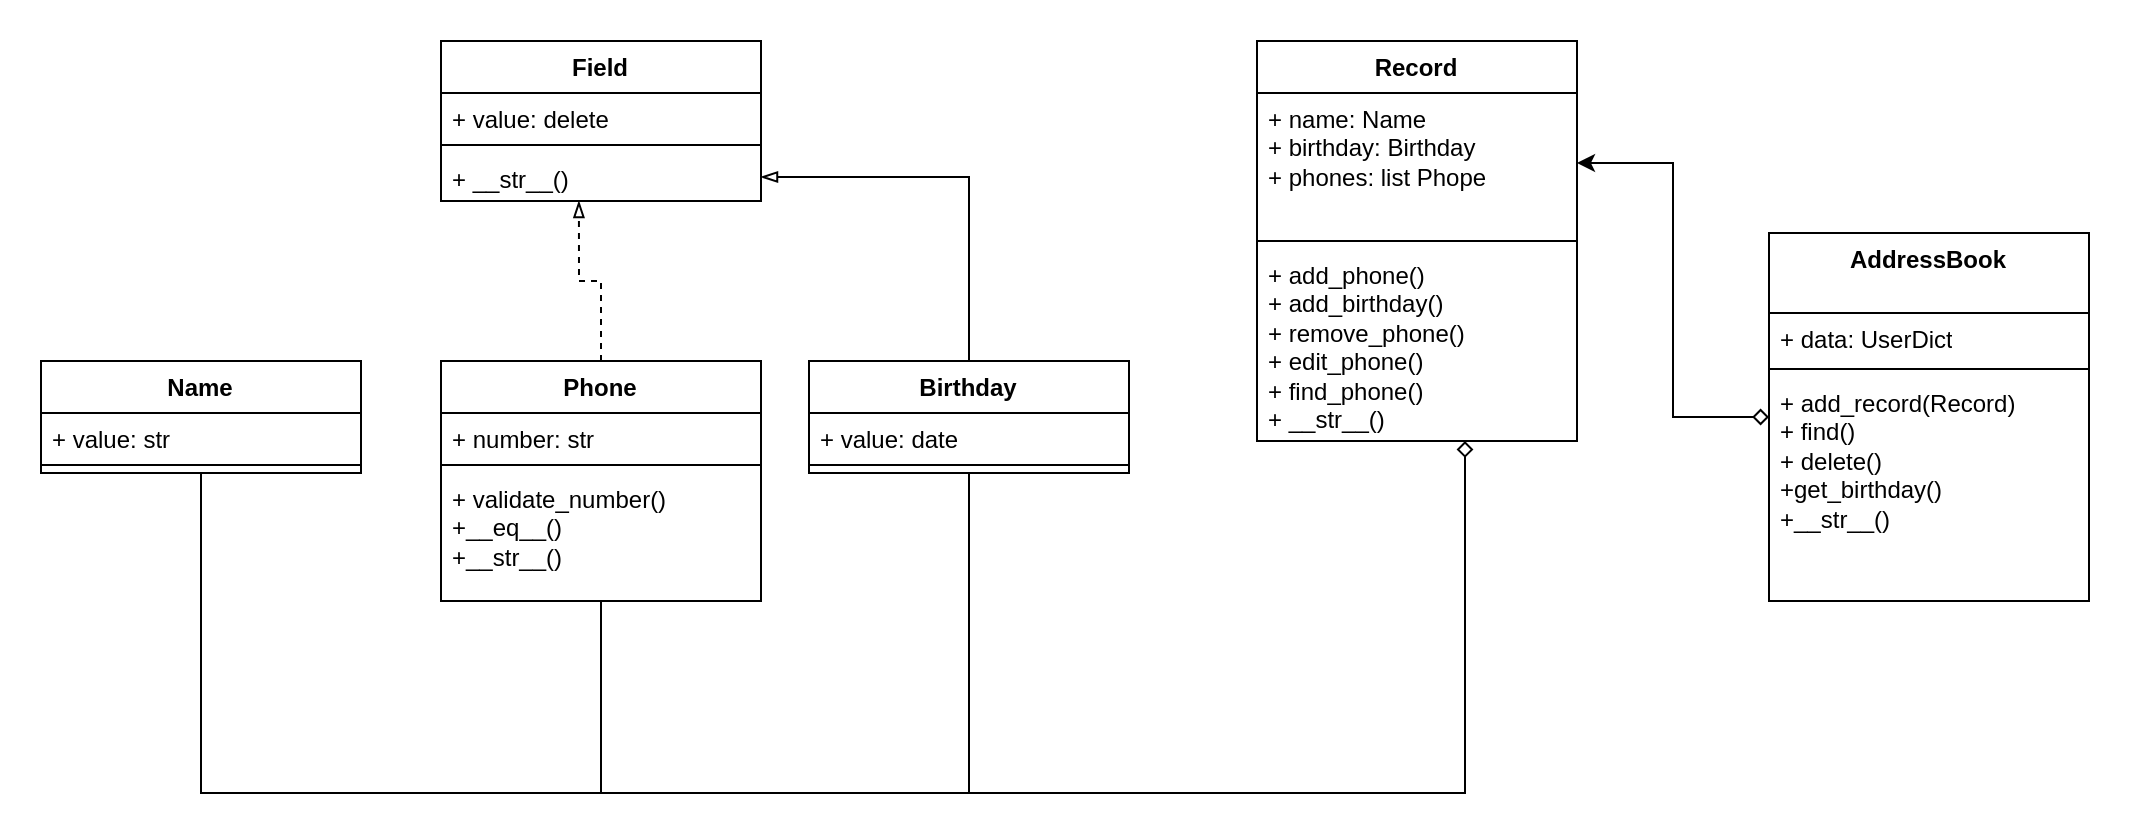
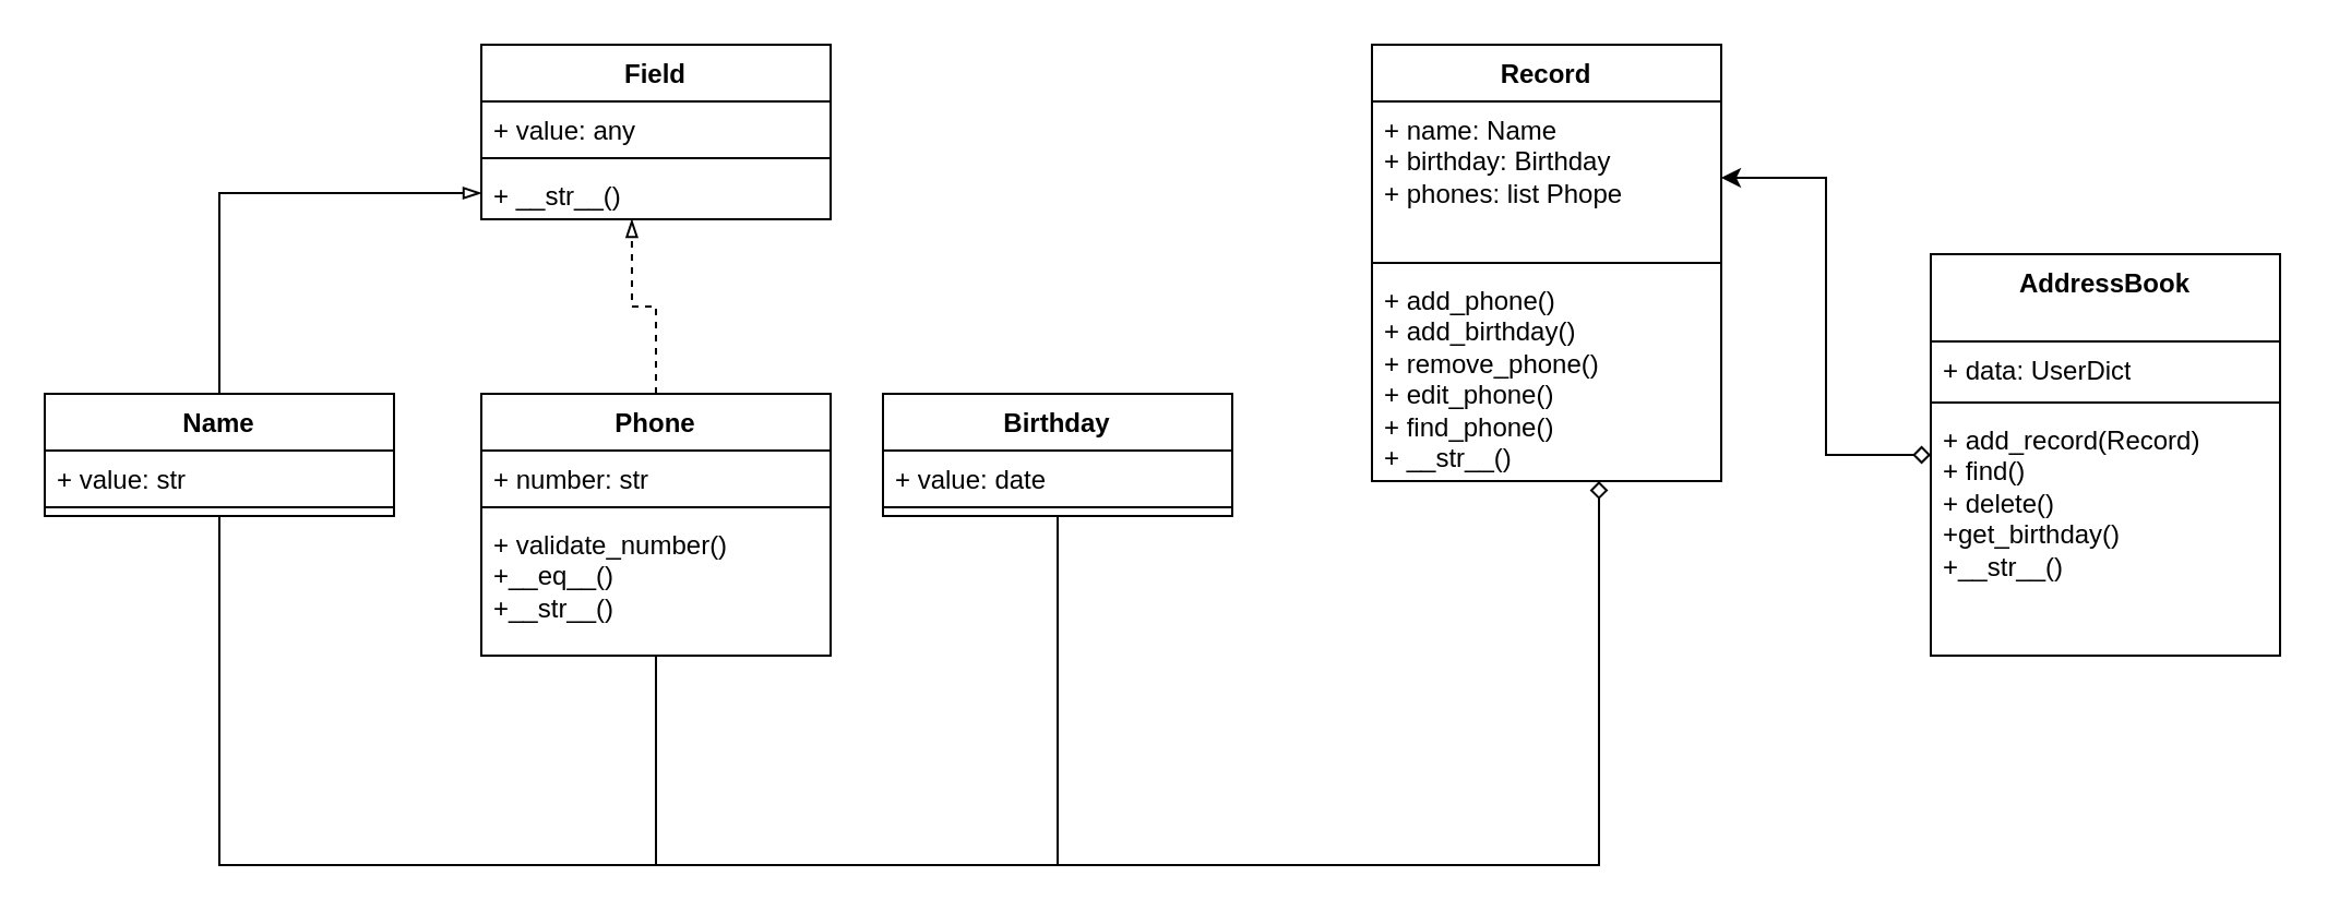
  <mxCell id="0" />
  <mxCell id="1" parent="0" />
  <mxCell id="2" value="Field" style="swimlane;fontStyle=1;align=center;verticalAlign=top;childLayout=stackLayout;horizontal=1;startSize=26;horizontalStack=0;resizeParent=1;resizeParentMax=0;resizeLast=0;collapsible=1;marginBottom=0;whiteSpace=wrap;html=1;" parent="1" vertex="1"><mxGeometry x="220" y="20" width="160" height="80" as="geometry"><mxRectangle x="505" y="30" width="70" height="30" as="alternateBounds" /></mxGeometry></mxCell>
- <mxCell id="3" value="+ value: delete&amp;nbsp;" style="text;strokeColor=none;fillColor=none;align=left;verticalAlign=top;spacingLeft=4;spacingRight=4;overflow=hidden;rotatable=0;points=[[0,0.5],[1,0.5]];portConstraint=eastwest;whiteSpace=wrap;html=1;" parent="2" vertex="1"><mxGeometry y="26" width="160" height="22" as="geometry" /></mxCell>
+ <mxCell id="3" value="+ value: any&amp;nbsp;" style="text;strokeColor=none;fillColor=none;align=left;verticalAlign=top;spacingLeft=4;spacingRight=4;overflow=hidden;rotatable=0;points=[[0,0.5],[1,0.5]];portConstraint=eastwest;whiteSpace=wrap;html=1;" parent="2" vertex="1"><mxGeometry y="26" width="160" height="22" as="geometry" /></mxCell>
  <mxCell id="4" value="" style="line;strokeWidth=1;fillColor=none;align=left;verticalAlign=middle;spacingTop=-1;spacingLeft=3;spacingRight=3;rotatable=0;labelPosition=right;points=[];portConstraint=eastwest;strokeColor=inherit;" parent="2" vertex="1"><mxGeometry y="48" width="160" height="8" as="geometry" /></mxCell>
  <mxCell id="5" value="+ __str__()&amp;nbsp;" style="text;strokeColor=none;fillColor=none;align=left;verticalAlign=top;spacingLeft=4;spacingRight=4;overflow=hidden;rotatable=0;points=[[0,0.5],[1,0.5]];portConstraint=eastwest;whiteSpace=wrap;html=1;" parent="2" vertex="1"><mxGeometry y="56" width="160" height="24" as="geometry" /></mxCell>
  <mxCell id="6" value="AddressBook" style="swimlane;fontStyle=1;align=center;verticalAlign=top;childLayout=stackLayout;horizontal=1;startSize=40;horizontalStack=0;resizeParent=1;resizeParentMax=0;resizeLast=0;collapsible=1;marginBottom=0;whiteSpace=wrap;html=1;swimlaneLine=1;glass=0;shadow=0;rounded=0;" parent="1" vertex="1"><mxGeometry x="884" y="116" width="160" height="184" as="geometry"><mxRectangle x="505" y="30" width="70" height="30" as="alternateBounds" /></mxGeometry></mxCell>
  <mxCell id="7" value="&lt;div&gt;+ data: UserDict&lt;/div&gt;" style="text;strokeColor=none;fillColor=none;align=left;verticalAlign=top;spacingLeft=4;spacingRight=4;overflow=hidden;rotatable=0;points=[[0,0.5],[1,0.5]];portConstraint=eastwest;whiteSpace=wrap;html=1;" parent="6" vertex="1"><mxGeometry y="40" width="160" height="24" as="geometry" /></mxCell>
  <mxCell id="8" value="" style="line;strokeWidth=1;fillColor=none;align=left;verticalAlign=middle;spacingTop=-1;spacingLeft=3;spacingRight=3;rotatable=0;labelPosition=right;points=[];portConstraint=eastwest;strokeColor=inherit;fontFamily=Helvetica;fontSize=12;fontColor=default;" parent="6" vertex="1"><mxGeometry y="64" width="160" height="8" as="geometry" /></mxCell>
  <mxCell id="9" value="+ add_record(Record)&lt;div&gt;+ find()&lt;/div&gt;&lt;div&gt;+ delete()&lt;/div&gt;&lt;div&gt;+get_birthday()&lt;/div&gt;&lt;div&gt;+__str__()&lt;/div&gt;&lt;div&gt;&lt;br&gt;&lt;/div&gt;&lt;div&gt;&lt;br&gt;&lt;/div&gt;" style="text;strokeColor=none;fillColor=none;align=left;verticalAlign=top;spacingLeft=4;spacingRight=4;overflow=hidden;rotatable=0;points=[[0,0.5],[1,0.5]];portConstraint=eastwest;whiteSpace=wrap;html=1;" parent="6" vertex="1"><mxGeometry y="72" width="160" height="112" as="geometry" /></mxCell>
+ <mxCell id="10" style="edgeStyle=orthogonalEdgeStyle;rounded=0;orthogonalLoop=1;jettySize=auto;html=1;endArrow=blockThin;endFill=0;" parent="1" source="12" target="5" edge="1"><mxGeometry relative="1" as="geometry" /></mxCell>
  <mxCell id="11" style="edgeStyle=orthogonalEdgeStyle;rounded=0;orthogonalLoop=1;jettySize=auto;html=1;endArrow=diamond;endFill=0;" parent="1" source="12" target="28" edge="1"><mxGeometry relative="1" as="geometry"><Array as="points"><mxPoint x="100" y="396" /><mxPoint x="732" y="396" /></Array></mxGeometry></mxCell>
  <mxCell id="12" value="Name" style="swimlane;fontStyle=1;align=center;verticalAlign=top;childLayout=stackLayout;horizontal=1;startSize=26;horizontalStack=0;resizeParent=1;resizeParentMax=0;resizeLast=0;collapsible=1;marginBottom=0;whiteSpace=wrap;html=1;" parent="1" vertex="1"><mxGeometry x="20" y="180" width="160" height="56" as="geometry"><mxRectangle x="16" y="192" width="70" height="30" as="alternateBounds" /></mxGeometry></mxCell>
  <mxCell id="13" value="+ value: str&amp;nbsp;" style="text;strokeColor=none;fillColor=none;align=left;verticalAlign=top;spacingLeft=4;spacingRight=4;overflow=hidden;rotatable=0;points=[[0,0.5],[1,0.5]];portConstraint=eastwest;whiteSpace=wrap;html=1;" parent="12" vertex="1"><mxGeometry y="26" width="160" height="22" as="geometry" /></mxCell>
  <mxCell id="14" value="" style="line;strokeWidth=1;fillColor=none;align=left;verticalAlign=middle;spacingTop=-1;spacingLeft=3;spacingRight=3;rotatable=0;labelPosition=right;points=[];portConstraint=eastwest;strokeColor=inherit;" parent="12" vertex="1"><mxGeometry y="48" width="160" height="8" as="geometry" /></mxCell>
  <mxCell id="15" style="edgeStyle=orthogonalEdgeStyle;rounded=0;orthogonalLoop=1;jettySize=auto;html=1;endArrow=none;endFill=0;" parent="1" source="16" edge="1"><mxGeometry relative="1" as="geometry"><mxPoint x="300" y="396" as="targetPoint" /></mxGeometry></mxCell>
  <mxCell id="16" value="Phone" style="swimlane;fontStyle=1;align=center;verticalAlign=top;childLayout=stackLayout;horizontal=1;startSize=26;horizontalStack=0;resizeParent=1;resizeParentMax=0;resizeLast=0;collapsible=1;marginBottom=0;whiteSpace=wrap;html=1;" parent="1" vertex="1"><mxGeometry x="220" y="180" width="160" height="120" as="geometry"><mxRectangle x="505" y="30" width="70" height="30" as="alternateBounds" /></mxGeometry></mxCell>
  <mxCell id="17" value="+ number: str&amp;nbsp;" style="text;strokeColor=none;fillColor=none;align=left;verticalAlign=top;spacingLeft=4;spacingRight=4;overflow=hidden;rotatable=0;points=[[0,0.5],[1,0.5]];portConstraint=eastwest;whiteSpace=wrap;html=1;" parent="16" vertex="1"><mxGeometry y="26" width="160" height="22" as="geometry" /></mxCell>
  <mxCell id="18" value="" style="line;strokeWidth=1;fillColor=none;align=left;verticalAlign=middle;spacingTop=-1;spacingLeft=3;spacingRight=3;rotatable=0;labelPosition=right;points=[];portConstraint=eastwest;strokeColor=inherit;" parent="16" vertex="1"><mxGeometry y="48" width="160" height="8" as="geometry" /></mxCell>
  <mxCell id="19" value="+ validate_number()&lt;div&gt;+__eq__()&lt;/div&gt;&lt;div&gt;+__str__()&amp;nbsp;&lt;/div&gt;" style="text;strokeColor=none;fillColor=none;align=left;verticalAlign=top;spacingLeft=4;spacingRight=4;overflow=hidden;rotatable=0;points=[[0,0.5],[1,0.5]];portConstraint=eastwest;whiteSpace=wrap;html=1;" parent="16" vertex="1"><mxGeometry y="56" width="160" height="64" as="geometry" /></mxCell>
- <mxCell id="20" style="edgeStyle=orthogonalEdgeStyle;rounded=0;orthogonalLoop=1;jettySize=auto;html=1;endArrow=blockThin;endFill=0;" parent="1" source="22" target="5" edge="1"><mxGeometry relative="1" as="geometry" /></mxCell>
  <mxCell id="21" style="edgeStyle=orthogonalEdgeStyle;rounded=0;orthogonalLoop=1;jettySize=auto;html=1;endArrow=none;endFill=0;" parent="1" source="22" edge="1"><mxGeometry relative="1" as="geometry"><mxPoint x="484" y="396" as="targetPoint" /></mxGeometry></mxCell>
  <mxCell id="22" value="Birthday" style="swimlane;fontStyle=1;align=center;verticalAlign=top;childLayout=stackLayout;horizontal=1;startSize=26;horizontalStack=0;resizeParent=1;resizeParentMax=0;resizeLast=0;collapsible=1;marginBottom=0;whiteSpace=wrap;html=1;" parent="1" vertex="1"><mxGeometry x="404" y="180" width="160" height="56" as="geometry"><mxRectangle x="505" y="30" width="70" height="30" as="alternateBounds" /></mxGeometry></mxCell>
  <mxCell id="23" value="+ value: date" style="text;strokeColor=none;fillColor=none;align=left;verticalAlign=top;spacingLeft=4;spacingRight=4;overflow=hidden;rotatable=0;points=[[0,0.5],[1,0.5]];portConstraint=eastwest;whiteSpace=wrap;html=1;" parent="22" vertex="1"><mxGeometry y="26" width="160" height="22" as="geometry" /></mxCell>
  <mxCell id="24" value="" style="line;strokeWidth=1;fillColor=none;align=left;verticalAlign=middle;spacingTop=-1;spacingLeft=3;spacingRight=3;rotatable=0;labelPosition=right;points=[];portConstraint=eastwest;strokeColor=inherit;" parent="22" vertex="1"><mxGeometry y="48" width="160" height="8" as="geometry" /></mxCell>
  <mxCell id="25" value="Record" style="swimlane;fontStyle=1;align=center;verticalAlign=top;childLayout=stackLayout;horizontal=1;startSize=26;horizontalStack=0;resizeParent=1;resizeParentMax=0;resizeLast=0;collapsible=1;marginBottom=0;whiteSpace=wrap;html=1;" parent="1" vertex="1"><mxGeometry x="628" y="20" width="160" height="200" as="geometry"><mxRectangle x="505" y="30" width="70" height="30" as="alternateBounds" /></mxGeometry></mxCell>
  <mxCell id="26" value="+ name: Name&lt;div&gt;+ birthday: Birthday&lt;/div&gt;&lt;div&gt;+ phones: list Phope&amp;nbsp;&lt;/div&gt;" style="text;strokeColor=none;fillColor=none;align=left;verticalAlign=top;spacingLeft=4;spacingRight=4;overflow=hidden;rotatable=0;points=[[0,0.5],[1,0.5]];portConstraint=eastwest;whiteSpace=wrap;html=1;" parent="25" vertex="1"><mxGeometry y="26" width="160" height="70" as="geometry" /></mxCell>
  <mxCell id="27" value="" style="line;strokeWidth=1;fillColor=none;align=left;verticalAlign=middle;spacingTop=-1;spacingLeft=3;spacingRight=3;rotatable=0;labelPosition=right;points=[];portConstraint=eastwest;strokeColor=inherit;" parent="25" vertex="1"><mxGeometry y="96" width="160" height="8" as="geometry" /></mxCell>
  <mxCell id="28" value="+ add_phone()&amp;nbsp;&lt;div&gt;+ add_birthday()&lt;/div&gt;&lt;div&gt;+ remove_phone()&lt;/div&gt;&lt;div&gt;+ edit_phone()&lt;/div&gt;&lt;div&gt;+ find_phone()&lt;/div&gt;&lt;div&gt;+ __str__()&lt;br&gt;&lt;div&gt;&lt;br&gt;&lt;/div&gt;&lt;/div&gt;" style="text;strokeColor=none;fillColor=none;align=left;verticalAlign=top;spacingLeft=4;spacingRight=4;overflow=hidden;rotatable=0;points=[[0,0.5],[1,0.5]];portConstraint=eastwest;whiteSpace=wrap;html=1;" parent="25" vertex="1"><mxGeometry y="104" width="160" height="96" as="geometry" /></mxCell>
  <mxCell id="29" value="" style="edgeStyle=orthogonalEdgeStyle;rounded=0;orthogonalLoop=1;jettySize=auto;html=1;startArrow=diamond;startFill=0;exitX=0;exitY=0.5;exitDx=0;exitDy=0;" edge="1" parent="1" source="6" target="26"><mxGeometry relative="1" as="geometry" /></mxCell>
  <mxCell id="30" style="edgeStyle=orthogonalEdgeStyle;rounded=0;orthogonalLoop=1;jettySize=auto;html=1;entryX=0.431;entryY=1;entryDx=0;entryDy=0;entryPerimeter=0;endArrow=blockThin;endFill=0;dashed=1;" parent="1" source="16" target="5" edge="1"><mxGeometry relative="1" as="geometry" /></mxCell>
